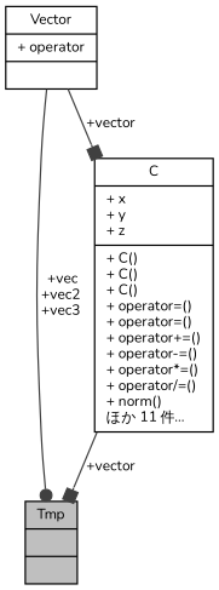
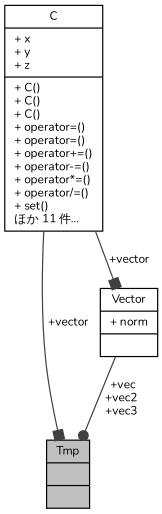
  digraph {
    fontname=Nunito
    node [color=black fillcolor=white fontname=Nunito fontsize=10 shape=record style=filled]
    edge [arrowhead=box color=grey25 fontname=Nunito fontsize=10 labelfontname=Helvetica labelfontsize=10 style=solid]
    n1 [fillcolor=grey75 fontcolor=black height=0.2 label="{Tmp\n||}" width=0.4]
-   n2 [height=0.2 label="{Vector\n|+ operator\l|}" width=0.4]
-   n3 [height=0.2 label="{C\n|+ x\l+ y\l+ z\l|+ C()\l+ C()\l+ C()\l+ operator=()\l+ operator=()\l+ operator+=()\l+ operator-=()\l+ operator*=()\l+ operator/=()\l+ norm()\lほか 11 件…\l}" width=0.4]
+   n2 [height=0.2 label="{Vector\n|+ norm\l|}" width=0.4]
+   n3 [height=0.2 label="{C\n|+ x\l+ y\l+ z\l|+ C()\l+ C()\l+ C()\l+ operator=()\l+ operator=()\l+ operator+=()\l+ operator-=()\l+ operator*=()\l+ operator/=()\l+ set()\lほか 11 件…\l}" width=0.4]
    n2 -> n1 [arrowhead=dot label=" +vec\n+vec2\n+vec3"]
    n3 -> n1 [label=" +vector"]
-   n2 -> n3 [label=" +vector"]
+   n3 -> n2 [label=" +vector"]
  }
